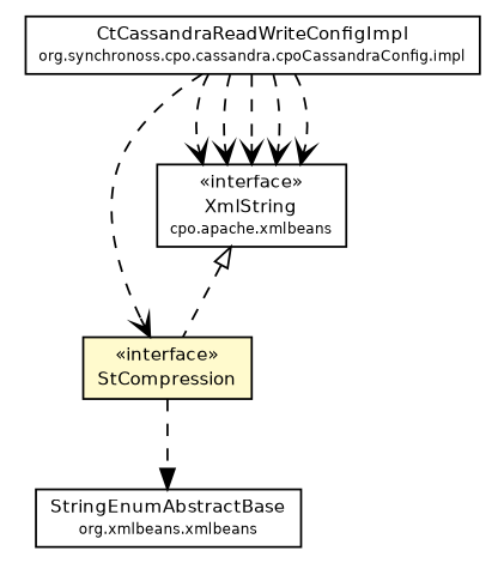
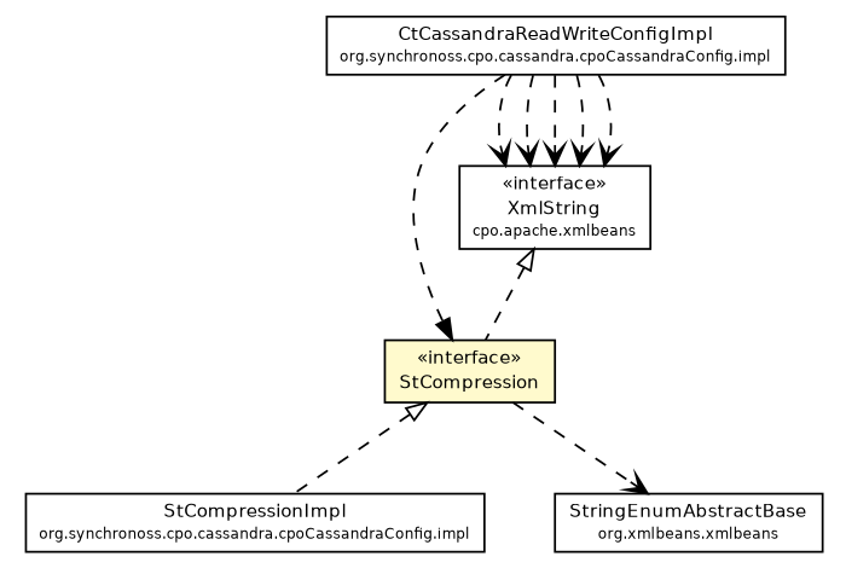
  digraph {
    node [fontcolor=black fontname=Helvetica fontsize=9.0 shape=plaintext]
    edge [fontname=Helvetica fontsize=10.0 headport=p labelfontname=Helvetica labelfontsize=10 style=dashed tailport=p arrowhead=open color=black fontcolor=black]
    n1 [label=<<table border="0" cellborder="1" cellspacing="0" cellpadding="2" port="p" bgcolor="lemonChiffon" href="./StCompression.html"> 		<tr><td><table border="0" cellspacing="0" cellpadding="1"> 			<tr><td> &laquo;interface&raquo; </td></tr> 			<tr><td> StCompression </td></tr> 		</table></td></tr> 		</table>>]
+   n2 [label=<<table border="0" cellborder="1" cellspacing="0" cellpadding="2" port="p" href="./impl/StCompressionImpl.html"> 		<tr><td><table border="0" cellspacing="0" cellpadding="1"> 			<tr><td> StCompressionImpl </td></tr> 			<tr><td><font point-size="7.0"> org.synchronoss.cpo.cassandra.cpoCassandraConfig.impl </font></td></tr> 		</table></td></tr> 		</table>>]
    n3 [label=<<table border="0" cellborder="1" cellspacing="0" cellpadding="2" port="p" href="http://java.sun.com/j2se/1.4.2/docs/api/org/apache/xmlbeans/StringEnumAbstractBase.html"> 		<tr><td><table border="0" cellspacing="0" cellpadding="1"> 			<tr><td> StringEnumAbstractBase </td></tr> 			<tr><td><font point-size="7.0"> org.xmlbeans.xmlbeans </font></td></tr> 		</table></td></tr> 		</table>>]
    n4 [label=<<table border="0" cellborder="1" cellspacing="0" cellpadding="2" port="p" href="./impl/CtCassandraReadWriteConfigImpl.html"> 		<tr><td><table border="0" cellspacing="0" cellpadding="1"> 			<tr><td> CtCassandraReadWriteConfigImpl </td></tr> 			<tr><td><font point-size="7.0"> org.synchronoss.cpo.cassandra.cpoCassandraConfig.impl </font></td></tr> 		</table></td></tr> 		</table>>]
    n5 [label=<<table border="0" cellborder="1" cellspacing="0" cellpadding="2" port="p" href="http://java.sun.com/j2se/1.4.2/docs/api/org/apache/xmlbeans/XmlString.html"> 		<tr><td><table border="0" cellspacing="0" cellpadding="1"> 			<tr><td> &laquo;interface&raquo; </td></tr> 			<tr><td> XmlString </td></tr> 			<tr><td><font point-size="7.0"> cpo.apache.xmlbeans </font></td></tr> 		</table></td></tr> 		</table>>]
-   n1 -> n3 [arrowhead=normal]
-   n4 -> n1
+   n1 -> n2 [arrowtail=empty dir=back fontsize=10 arrowhead="" color="" fontcolor=""]
+   n1 -> n3
+   n4 -> n1 [arrowhead=normal]
    n4 -> n5
    n4 -> n5
    n4 -> n5
    n4 -> n5
    n4 -> n5
    n5 -> n1 [arrowtail=empty dir=back fontsize=10 arrowhead="" color="" fontcolor=""]
  }
